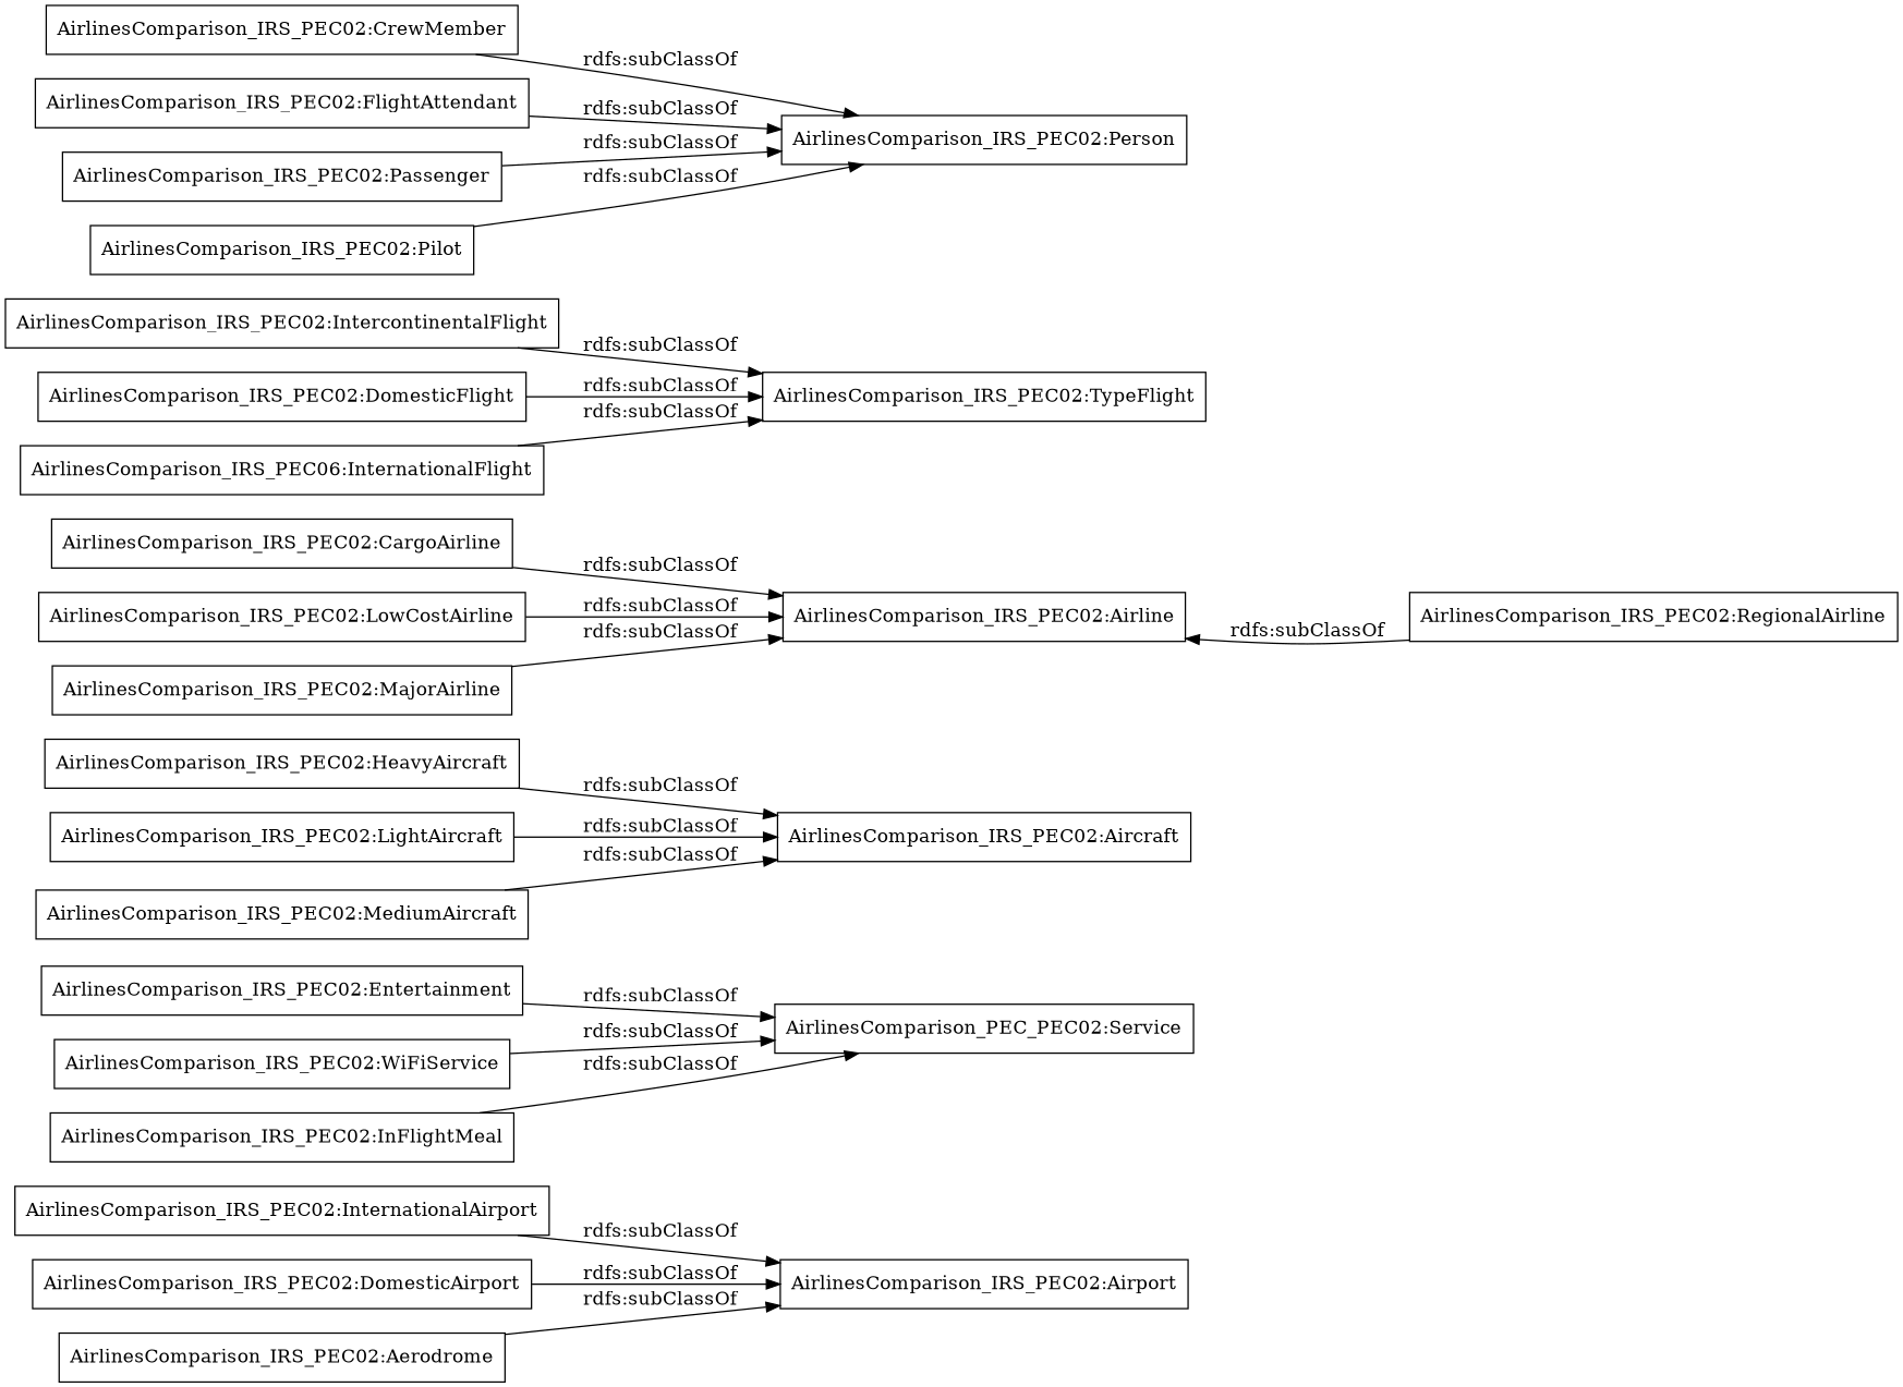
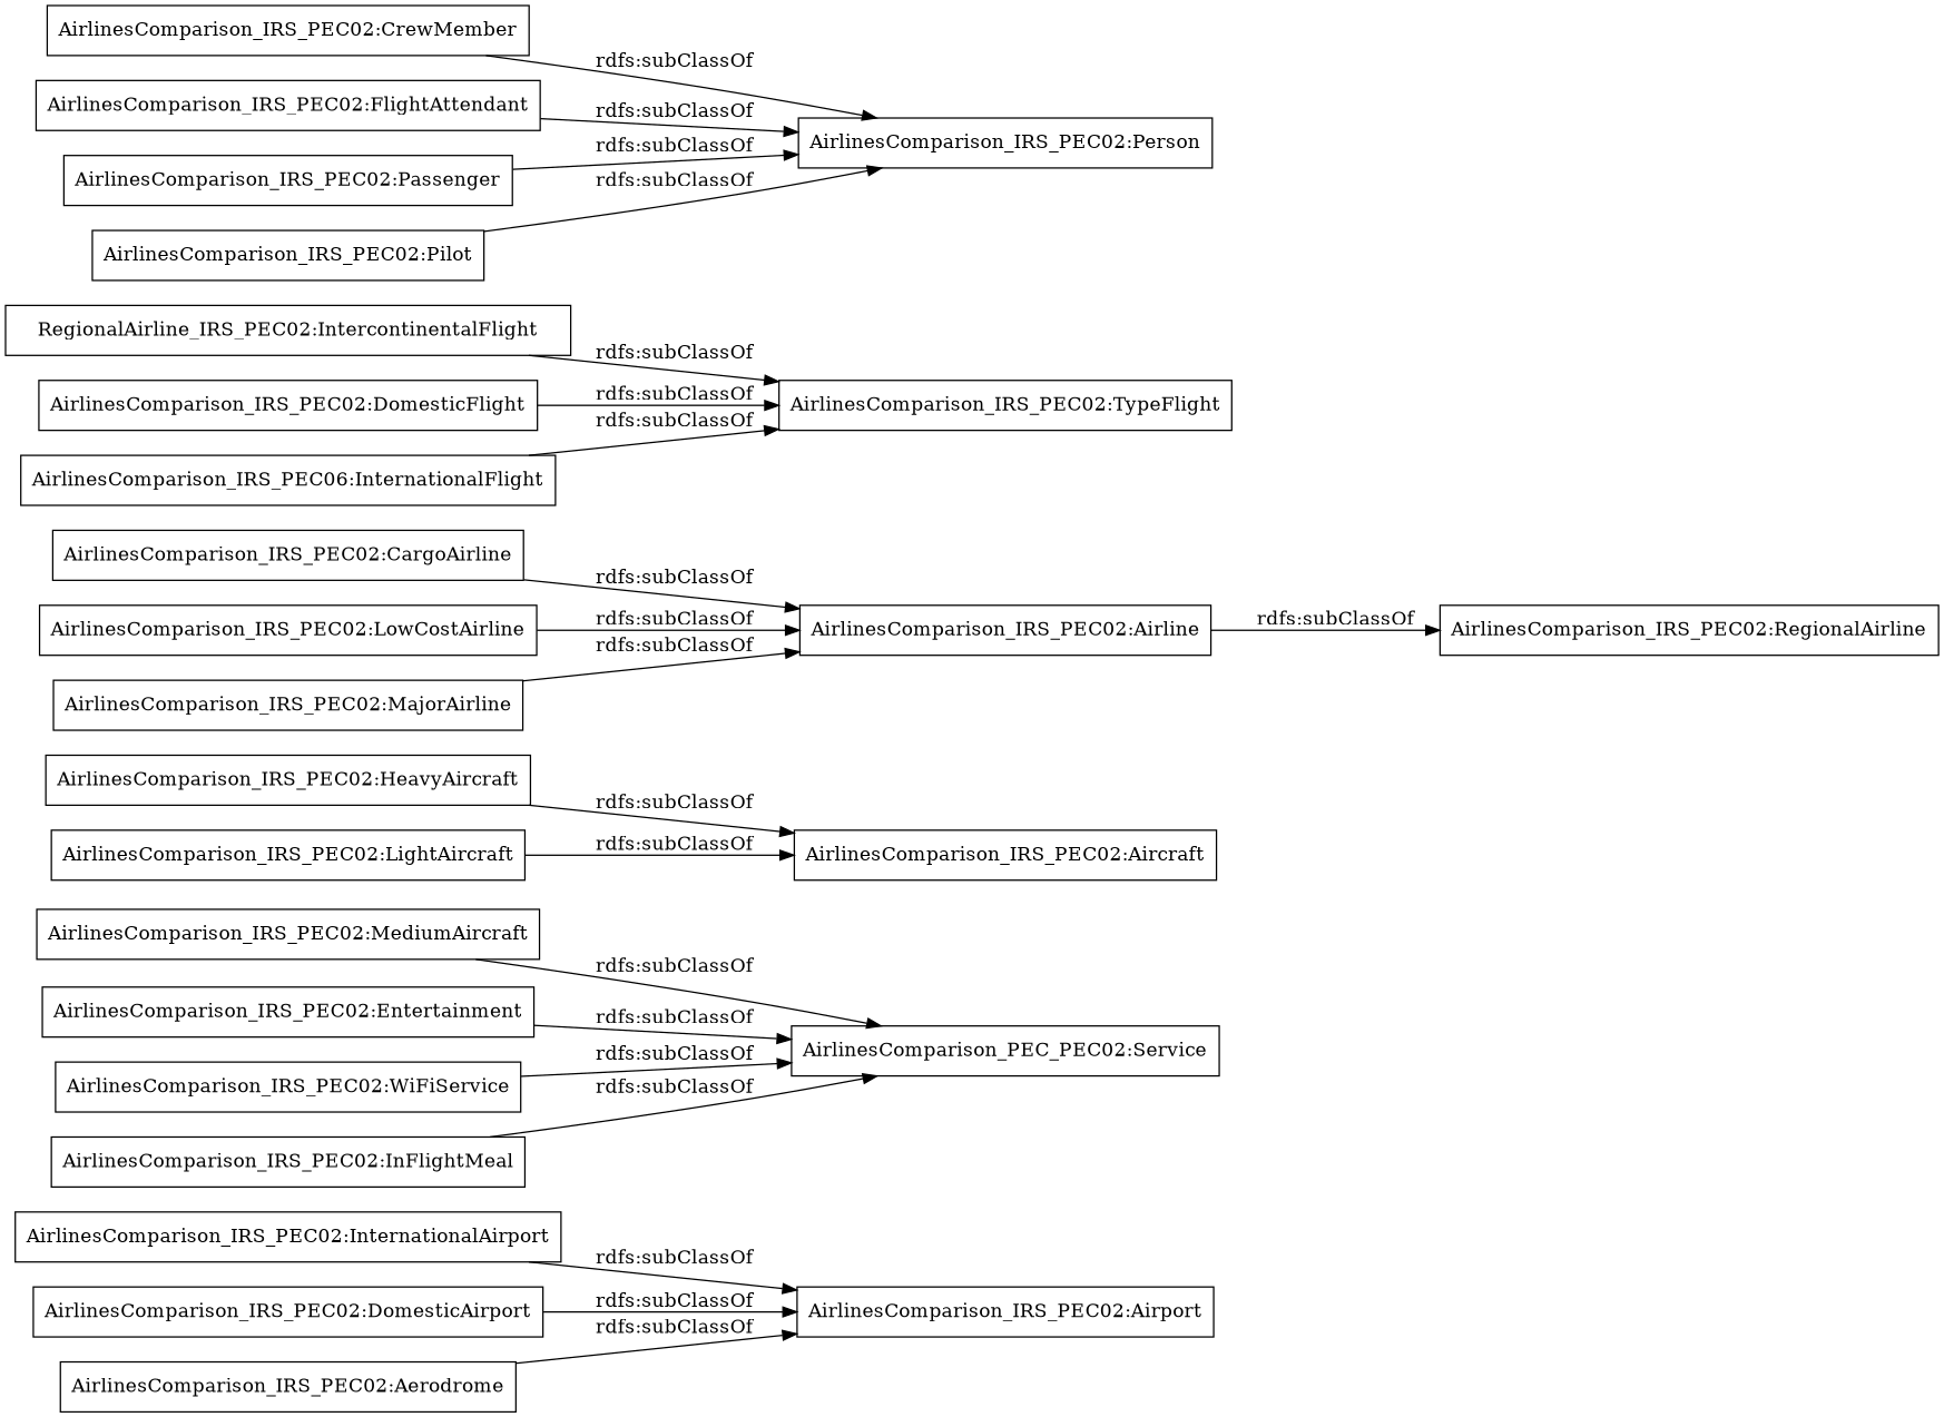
  digraph {
    rankdir=LR
    node [color=black shape=rectangle]
    "AirlinesComparison_IRS_PEC02:InternationalAirport"
    "AirlinesComparison_IRS_PEC02:Airport"
    "AirlinesComparison_IRS_PEC02:MediumAircraft"
    "AirlinesComparison_IRS_PEC02:Aircraft"
    "AirlinesComparison_IRS_PEC02:DomesticAirport"
    n6 [label="AirlinesComparison_PEC_PEC02:Service"]
    "AirlinesComparison_IRS_PEC02:Entertainment"
    "AirlinesComparison_IRS_PEC02:CargoAirline"
    "AirlinesComparison_IRS_PEC02:Airline"
-   "AirlinesComparison_IRS_PEC02:IntercontinentalFlight"
+   "AirlinesComparison_IRS_PEC02:IntercontinentalFlight" [label="RegionalAirline_IRS_PEC02:IntercontinentalFlight"]
    "AirlinesComparison_IRS_PEC02:TypeFlight"
    "AirlinesComparison_IRS_PEC02:LightAircraft"
    "AirlinesComparison_IRS_PEC02:WiFiService"
    "AirlinesComparison_IRS_PEC02:LowCostAirline"
    "AirlinesComparison_IRS_PEC02:DomesticFlight"
    "AirlinesComparison_IRS_PEC02:MajorAirline"
    "AirlinesComparison_IRS_PEC02:RegionalAirline"
    "AirlinesComparison_IRS_PEC02:InFlightMeal"
    "AirlinesComparison_IRS_PEC02:HeavyAircraft"
    "AirlinesComparison_IRS_PEC02:CrewMember"
    "AirlinesComparison_IRS_PEC02:Person"
    "AirlinesComparison_IRS_PEC02:FlightAttendant"
    n23 [label="AirlinesComparison_IRS_PEC06:InternationalFlight"]
    "AirlinesComparison_IRS_PEC02:Passenger"
    "AirlinesComparison_IRS_PEC02:Aerodrome"
    "AirlinesComparison_IRS_PEC02:Pilot"
    "AirlinesComparison_IRS_PEC02:InternationalAirport" -> "AirlinesComparison_IRS_PEC02:Airport" [label="rdfs:subClassOf"]
-   "AirlinesComparison_IRS_PEC02:MediumAircraft" -> "AirlinesComparison_IRS_PEC02:Aircraft" [label="rdfs:subClassOf"]
+   "AirlinesComparison_IRS_PEC02:MediumAircraft" -> n6 [label="rdfs:subClassOf"]
    "AirlinesComparison_IRS_PEC02:DomesticAirport" -> "AirlinesComparison_IRS_PEC02:Airport" [label="rdfs:subClassOf"]
    "AirlinesComparison_IRS_PEC02:Entertainment" -> n6 [label="rdfs:subClassOf"]
    "AirlinesComparison_IRS_PEC02:CargoAirline" -> "AirlinesComparison_IRS_PEC02:Airline" [label="rdfs:subClassOf"]
    "AirlinesComparison_IRS_PEC02:IntercontinentalFlight" -> "AirlinesComparison_IRS_PEC02:TypeFlight" [label="rdfs:subClassOf"]
    "AirlinesComparison_IRS_PEC02:LightAircraft" -> "AirlinesComparison_IRS_PEC02:Aircraft" [label="rdfs:subClassOf"]
    "AirlinesComparison_IRS_PEC02:WiFiService" -> n6 [label="rdfs:subClassOf"]
    "AirlinesComparison_IRS_PEC02:LowCostAirline" -> "AirlinesComparison_IRS_PEC02:Airline" [label="rdfs:subClassOf"]
    "AirlinesComparison_IRS_PEC02:DomesticFlight" -> "AirlinesComparison_IRS_PEC02:TypeFlight" [label="rdfs:subClassOf"]
    "AirlinesComparison_IRS_PEC02:MajorAirline" -> "AirlinesComparison_IRS_PEC02:Airline" [label="rdfs:subClassOf"]
-   "AirlinesComparison_IRS_PEC02:RegionalAirline" -> "AirlinesComparison_IRS_PEC02:Airline" [label="rdfs:subClassOf"]
+   "AirlinesComparison_IRS_PEC02:Airline" -> "AirlinesComparison_IRS_PEC02:RegionalAirline" [label="rdfs:subClassOf"]
    "AirlinesComparison_IRS_PEC02:InFlightMeal" -> n6 [label="rdfs:subClassOf"]
    "AirlinesComparison_IRS_PEC02:HeavyAircraft" -> "AirlinesComparison_IRS_PEC02:Aircraft" [label="rdfs:subClassOf"]
    "AirlinesComparison_IRS_PEC02:CrewMember" -> "AirlinesComparison_IRS_PEC02:Person" [label="rdfs:subClassOf"]
    "AirlinesComparison_IRS_PEC02:FlightAttendant" -> "AirlinesComparison_IRS_PEC02:Person" [label="rdfs:subClassOf"]
    n23 -> "AirlinesComparison_IRS_PEC02:TypeFlight" [label="rdfs:subClassOf"]
    "AirlinesComparison_IRS_PEC02:Passenger" -> "AirlinesComparison_IRS_PEC02:Person" [label="rdfs:subClassOf"]
    "AirlinesComparison_IRS_PEC02:Aerodrome" -> "AirlinesComparison_IRS_PEC02:Airport" [label="rdfs:subClassOf"]
    "AirlinesComparison_IRS_PEC02:Pilot" -> "AirlinesComparison_IRS_PEC02:Person" [label="rdfs:subClassOf"]
  }
